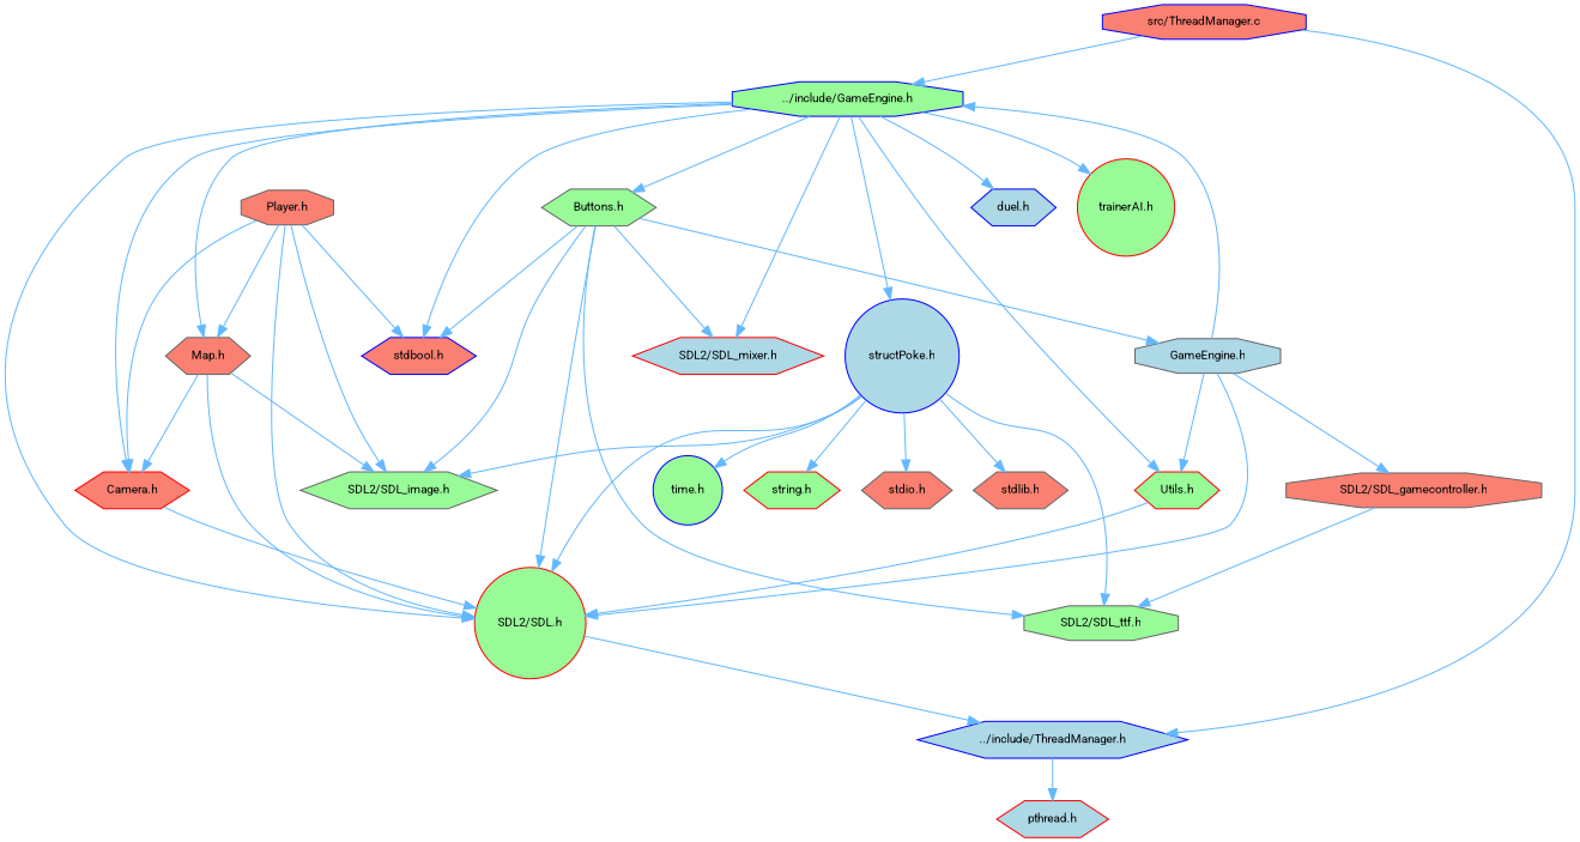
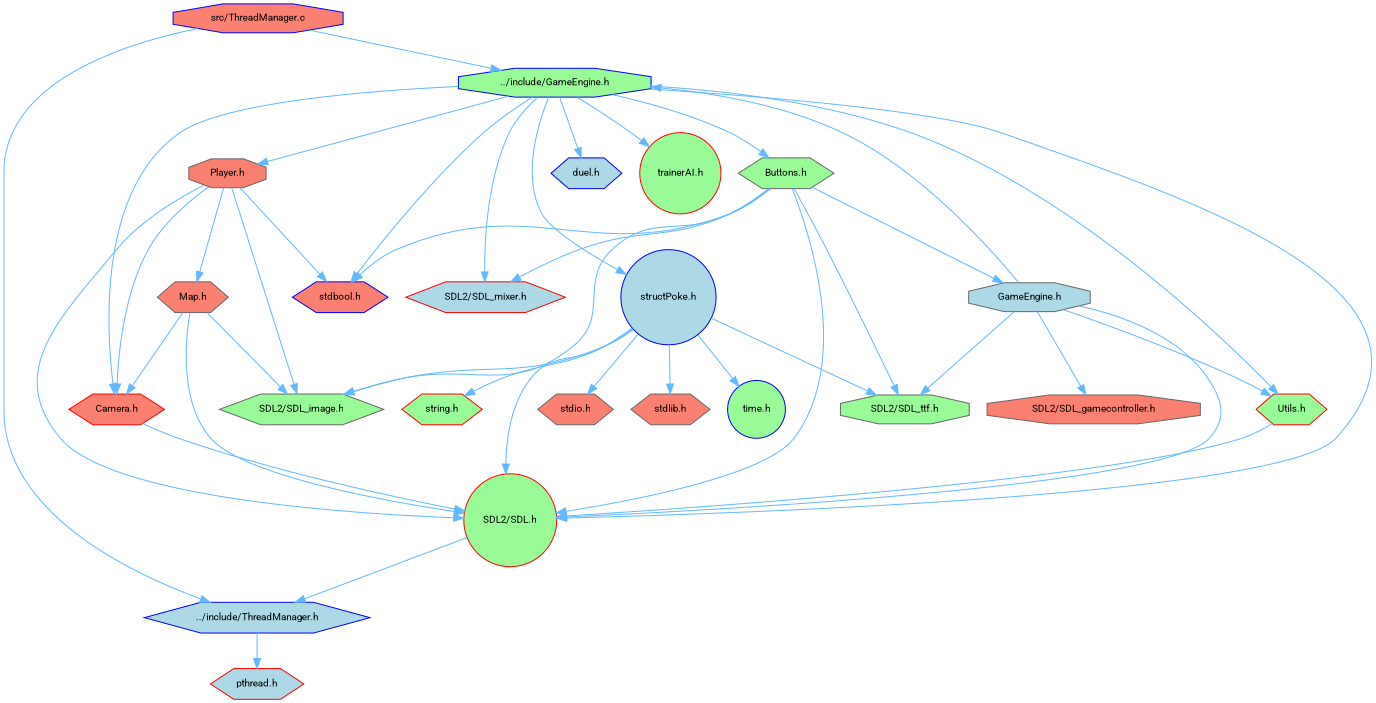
  digraph {
    fontname=Roboto
    node [color=gray40 fillcolor=palegreen fontname=Roboto fontsize=10 shape=hexagon style=filled]
    edge [color=steelblue1 fontname=Roboto fontsize=10 labelfontname=Helvetica labelfontsize=10 style=solid]
    n1 [color=blue fillcolor=salmon fontcolor=black height=0.2 label="src/ThreadManager.c" shape=octagon width=0.4]
    n2 [color=blue fillcolor=lightblue height=0.2 label="../include/ThreadManager.h" width=0.4]
    n3 [color=blue height=0.2 label="../include/GameEngine.h" shape=octagon width=0.4]
    n4 [color=red fillcolor=lightblue height=0.2 label="pthread.h" width=0.4]
    n5 [color=red height=0.2 label="SDL2/SDL.h" shape=circle width=0.4]
    n6 [color=red fillcolor=lightblue height=0.2 label="SDL2/SDL_mixer.h" width=0.4]
    n7 [color=blue fillcolor=salmon height=0.2 label="stdbool.h" width=0.4]
    n8 [color=blue fillcolor=lightblue height=0.2 label="structPoke.h" shape=circle width=0.4]
    n9 [color=blue fillcolor=lightblue height=0.2 label="duel.h" width=0.4]
    n10 [color=red height=0.2 label="trainerAI.h" shape=circle width=0.4]
    n11 [color=red fillcolor=salmon height=0.2 label="Camera.h" width=0.4]
    n12 [fillcolor=salmon height=0.2 label="Player.h" shape=octagon width=0.4]
    n13 [color=red height=0.2 label="Utils.h" width=0.4]
    n14 [height=0.2 label="Buttons.h" width=0.4]
    n15 [fillcolor=salmon height=0.2 label="stdio.h" width=0.4]
    n16 [fillcolor=salmon height=0.2 label="stdlib.h" width=0.4]
    n17 [color=blue height=0.2 label="time.h" shape=circle width=0.4]
    n18 [color=red height=0.2 label="string.h" width=0.4]
    n19 [height=0.2 label="SDL2/SDL_image.h" width=0.4]
    n20 [height=0.2 label="SDL2/SDL_ttf.h" shape=octagon width=0.4]
    n21 [fillcolor=salmon height=0.2 label="Map.h" width=0.4]
    n22 [fillcolor=lightblue height=0.2 label="GameEngine.h" shape=octagon width=0.4]
    n23 [fillcolor=salmon height=0.2 label="SDL2/SDL_gamecontroller.h" shape=octagon width=0.4]
    n1 -> n2
    n1 -> n3
    n2 -> n4
    n3 -> n5
    n3 -> n6
    n3 -> n7
    n3 -> n8
    n3 -> n9
    n3 -> n10
    n3 -> n11
-   n3 -> n21
+   n3 -> n12
    n3 -> n13
    n3 -> n14
    n5 -> n2
    n8 -> n5
    n8 -> n15
    n8 -> n16
    n8 -> n17
    n8 -> n18
    n8 -> n19
    n8 -> n20
    n11 -> n5
    n12 -> n5
    n12 -> n7
    n12 -> n11
    n12 -> n19
    n12 -> n21
    n13 -> n5
    n14 -> n5
    n14 -> n6
    n14 -> n7
    n14 -> n19
    n14 -> n20
    n14 -> n22
    n21 -> n5
    n21 -> n11
    n21 -> n19
    n22 -> n3
    n22 -> n5
    n22 -> n13
-   n23 -> n20
+   n22 -> n20
    n22 -> n23
  }
